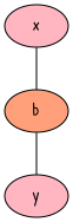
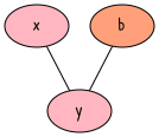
  graph {
    fontname="Patrick Hand"
    node [fillcolor=lightpink fontname="Patrick Hand" style=filled]
    edge [fontname="Patrick Hand"]
    x
    b [fillcolor=lightsalmon]
    y
-   x -- b
+   x -- y
    b -- y
  }
